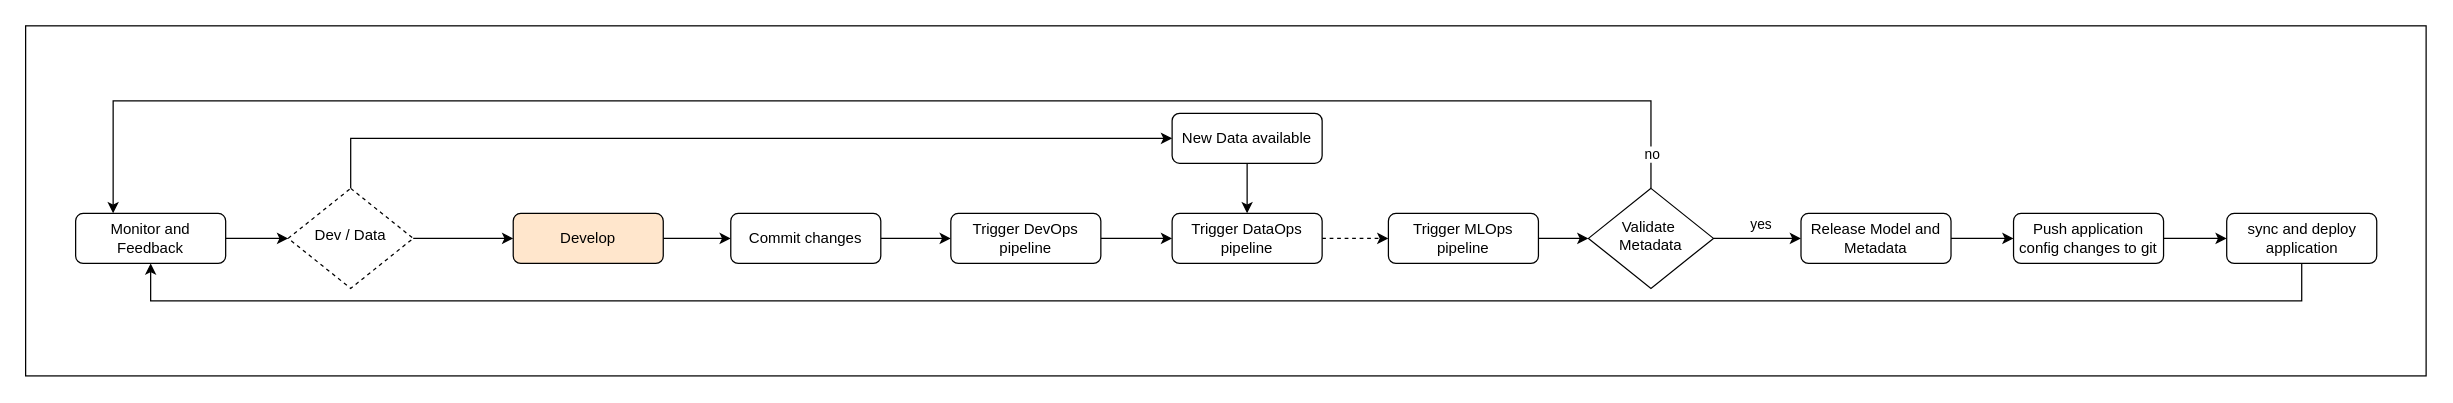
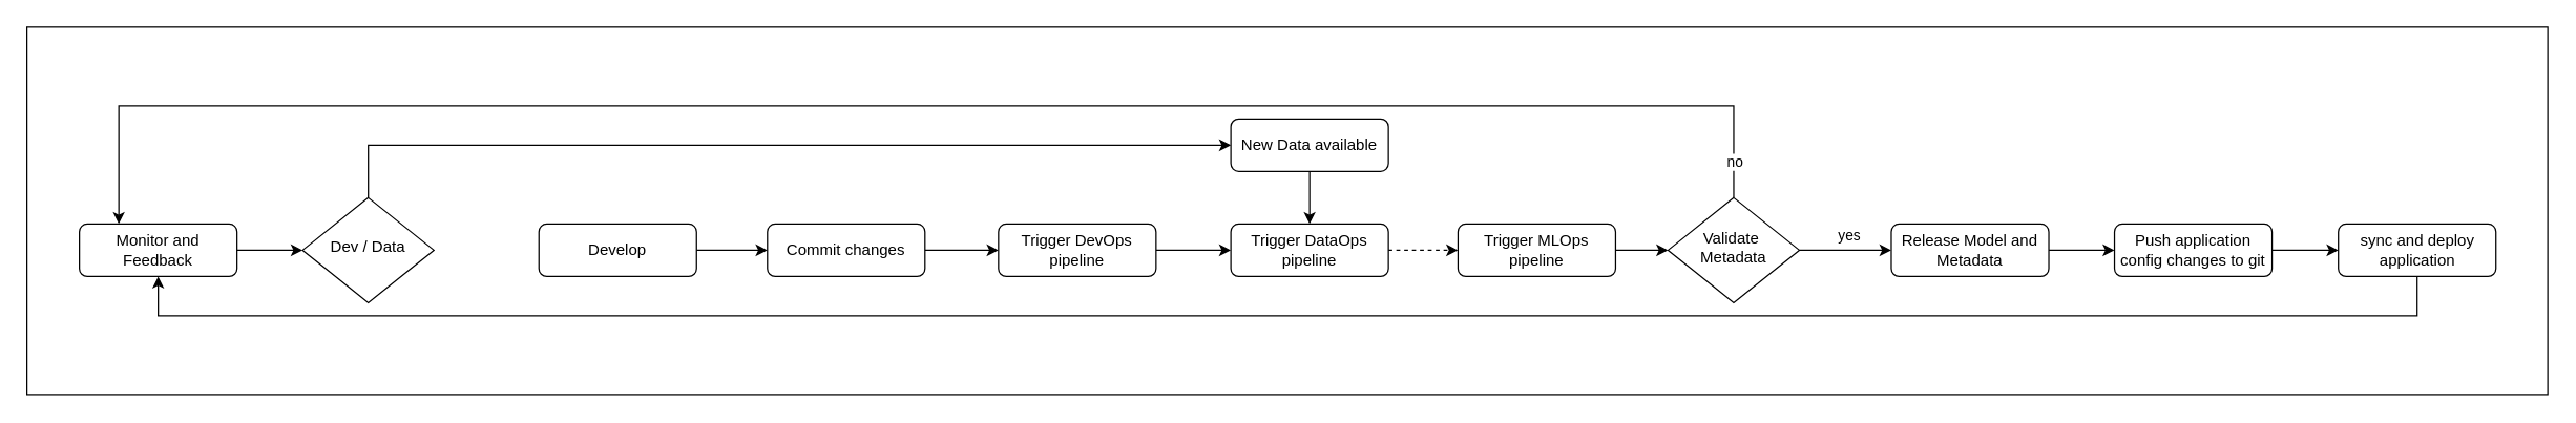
  <mxCell id="0" />
  <mxCell id="1" parent="0" />
  <mxCell id="2" value="" style="rounded=0;whiteSpace=wrap;html=1;" vertex="1" parent="1"><mxGeometry x="20" y="20" width="1920" height="280" as="geometry" /></mxCell>
  <mxCell id="3" style="edgeStyle=orthogonalEdgeStyle;rounded=0;orthogonalLoop=1;jettySize=auto;html=1;exitX=1;exitY=0.5;exitDx=0;exitDy=0;entryX=0;entryY=0.5;entryDx=0;entryDy=0;" edge="1" parent="1" source="4" target="6"><mxGeometry relative="1" as="geometry" /></mxCell>
- <mxCell id="4" value="Develop" style="rounded=1;whiteSpace=wrap;html=1;fontSize=12;glass=0;strokeWidth=1;shadow=0;fillColor=#ffe6cc;" vertex="1" parent="1"><mxGeometry x="410" y="170" width="120" height="40" as="geometry" /></mxCell>
+ <mxCell id="4" value="Develop" style="rounded=1;whiteSpace=wrap;html=1;fontSize=12;glass=0;strokeWidth=1;shadow=0;" vertex="1" parent="1"><mxGeometry x="410" y="170" width="120" height="40" as="geometry" /></mxCell>
  <mxCell id="5" style="edgeStyle=orthogonalEdgeStyle;rounded=0;orthogonalLoop=1;jettySize=auto;html=1;exitX=1;exitY=0.5;exitDx=0;exitDy=0;" edge="1" parent="1" source="6" target="8"><mxGeometry relative="1" as="geometry" /></mxCell>
  <mxCell id="6" value="Commit changes" style="rounded=1;whiteSpace=wrap;html=1;fontSize=12;glass=0;strokeWidth=1;shadow=0;" vertex="1" parent="1"><mxGeometry x="584" y="170" width="120" height="40" as="geometry" /></mxCell>
  <mxCell id="7" style="edgeStyle=orthogonalEdgeStyle;rounded=0;orthogonalLoop=1;jettySize=auto;html=1;exitX=1;exitY=0.5;exitDx=0;exitDy=0;" edge="1" parent="1" source="8" target="10"><mxGeometry relative="1" as="geometry" /></mxCell>
  <mxCell id="8" value="Trigger DevOps pipeline" style="rounded=1;whiteSpace=wrap;html=1;fontSize=12;glass=0;strokeWidth=1;shadow=0;" vertex="1" parent="1"><mxGeometry x="760" y="170" width="120" height="40" as="geometry" /></mxCell>
  <mxCell id="9" style="edgeStyle=orthogonalEdgeStyle;rounded=0;orthogonalLoop=1;jettySize=auto;html=1;exitX=1;exitY=0.5;exitDx=0;exitDy=0;dashed=1;" edge="1" parent="1" source="10" target="16"><mxGeometry relative="1" as="geometry" /></mxCell>
  <mxCell id="10" value="Trigger DataOps pipeline" style="rounded=1;whiteSpace=wrap;html=1;fontSize=12;glass=0;strokeWidth=1;shadow=0;" vertex="1" parent="1"><mxGeometry x="937" y="170" width="120" height="40" as="geometry" /></mxCell>
  <mxCell id="11" style="edgeStyle=orthogonalEdgeStyle;rounded=0;orthogonalLoop=1;jettySize=auto;html=1;exitX=1;exitY=0.5;exitDx=0;exitDy=0;entryX=0;entryY=0.5;entryDx=0;entryDy=0;" edge="1" parent="1" source="12" target="28"><mxGeometry relative="1" as="geometry" /></mxCell>
  <mxCell id="12" value="Monitor and Feedback" style="rounded=1;whiteSpace=wrap;html=1;fontSize=12;glass=0;strokeWidth=1;shadow=0;" vertex="1" parent="1"><mxGeometry x="60" y="170" width="120" height="40" as="geometry" /></mxCell>
  <mxCell id="13" style="edgeStyle=orthogonalEdgeStyle;rounded=0;orthogonalLoop=1;jettySize=auto;html=1;exitX=0.5;exitY=1;exitDx=0;exitDy=0;entryX=0.5;entryY=0;entryDx=0;entryDy=0;" edge="1" parent="1" source="14" target="10"><mxGeometry relative="1" as="geometry" /></mxCell>
  <mxCell id="14" value="New Data available" style="rounded=1;whiteSpace=wrap;html=1;fontSize=12;glass=0;strokeWidth=1;shadow=0;" vertex="1" parent="1"><mxGeometry x="937" y="90" width="120" height="40" as="geometry" /></mxCell>
  <mxCell id="15" style="edgeStyle=orthogonalEdgeStyle;rounded=0;orthogonalLoop=1;jettySize=auto;html=1;exitX=1;exitY=0.5;exitDx=0;exitDy=0;entryX=0;entryY=0.5;entryDx=0;entryDy=0;" edge="1" parent="1" source="16" target="21"><mxGeometry relative="1" as="geometry" /></mxCell>
  <mxCell id="16" value="Trigger MLOps pipeline" style="rounded=1;whiteSpace=wrap;html=1;fontSize=12;glass=0;strokeWidth=1;shadow=0;" vertex="1" parent="1"><mxGeometry x="1110" y="170" width="120" height="40" as="geometry" /></mxCell>
  <mxCell id="17" style="edgeStyle=orthogonalEdgeStyle;rounded=0;orthogonalLoop=1;jettySize=auto;html=1;exitX=1;exitY=0.5;exitDx=0;exitDy=0;entryX=0;entryY=0.5;entryDx=0;entryDy=0;" edge="1" parent="1" source="21" target="23"><mxGeometry relative="1" as="geometry" /></mxCell>
  <mxCell id="18" value="yes" style="edgeLabel;html=1;align=center;verticalAlign=middle;resizable=0;points=[];" vertex="1" connectable="0" parent="17"><mxGeometry x="0.064" y="-3" relative="1" as="geometry"><mxPoint y="-15" as="offset" /></mxGeometry></mxCell>
  <mxCell id="19" style="edgeStyle=orthogonalEdgeStyle;rounded=0;orthogonalLoop=1;jettySize=auto;html=1;exitX=0.5;exitY=0;exitDx=0;exitDy=0;entryX=0.25;entryY=0;entryDx=0;entryDy=0;" edge="1" parent="1" source="21" target="12"><mxGeometry relative="1" as="geometry"><Array as="points"><mxPoint x="1320" y="80" /><mxPoint x="90" y="80" /></Array></mxGeometry></mxCell>
  <mxCell id="20" value="no" style="edgeLabel;html=1;align=center;verticalAlign=middle;resizable=0;points=[];" vertex="1" connectable="0" parent="19"><mxGeometry x="-0.959" relative="1" as="geometry"><mxPoint as="offset" /></mxGeometry></mxCell>
  <mxCell id="21" value="Validate&amp;nbsp;&lt;div&gt;Metadata&lt;/div&gt;" style="rhombus;whiteSpace=wrap;html=1;shadow=0;fontFamily=Helvetica;fontSize=12;align=center;strokeWidth=1;spacing=6;spacingTop=-4;" vertex="1" parent="1"><mxGeometry x="1270" y="150" width="100" height="80" as="geometry" /></mxCell>
  <mxCell id="22" style="edgeStyle=orthogonalEdgeStyle;rounded=0;orthogonalLoop=1;jettySize=auto;html=1;exitX=1;exitY=0.5;exitDx=0;exitDy=0;entryX=0;entryY=0.5;entryDx=0;entryDy=0;" edge="1" parent="1" source="23" target="25"><mxGeometry relative="1" as="geometry" /></mxCell>
  <mxCell id="23" value="Release Model and Metadata" style="rounded=1;whiteSpace=wrap;html=1;fontSize=12;glass=0;strokeWidth=1;shadow=0;" vertex="1" parent="1"><mxGeometry x="1440" y="170" width="120" height="40" as="geometry" /></mxCell>
  <mxCell id="24" style="edgeStyle=orthogonalEdgeStyle;rounded=0;orthogonalLoop=1;jettySize=auto;html=1;exitX=1;exitY=0.5;exitDx=0;exitDy=0;entryX=0;entryY=0.5;entryDx=0;entryDy=0;" edge="1" parent="1" source="25" target="30"><mxGeometry relative="1" as="geometry" /></mxCell>
  <mxCell id="25" value="Push application config changes to git" style="rounded=1;whiteSpace=wrap;html=1;fontSize=12;glass=0;strokeWidth=1;shadow=0;" vertex="1" parent="1"><mxGeometry x="1610" y="170" width="120" height="40" as="geometry" /></mxCell>
- <mxCell id="26" style="edgeStyle=orthogonalEdgeStyle;rounded=0;orthogonalLoop=1;jettySize=auto;html=1;exitX=1;exitY=0.5;exitDx=0;exitDy=0;entryX=0;entryY=0.5;entryDx=0;entryDy=0;" edge="1" parent="1" source="28" target="4"><mxGeometry relative="1" as="geometry" /></mxCell>
  <mxCell id="27" style="edgeStyle=orthogonalEdgeStyle;rounded=0;orthogonalLoop=1;jettySize=auto;html=1;exitX=0.5;exitY=0;exitDx=0;exitDy=0;entryX=0;entryY=0.5;entryDx=0;entryDy=0;" edge="1" parent="1" source="28" target="14"><mxGeometry relative="1" as="geometry" /></mxCell>
- <mxCell id="28" value="Dev / Data" style="rhombus;whiteSpace=wrap;html=1;shadow=0;fontFamily=Helvetica;fontSize=12;align=center;strokeWidth=1;spacing=6;spacingTop=-4;dashed=1;" vertex="1" parent="1"><mxGeometry x="230" y="150" width="100" height="80" as="geometry" /></mxCell>
+ <mxCell id="28" value="Dev / Data" style="rhombus;whiteSpace=wrap;html=1;shadow=0;fontFamily=Helvetica;fontSize=12;align=center;strokeWidth=1;spacing=6;spacingTop=-4;" vertex="1" parent="1"><mxGeometry x="230" y="150" width="100" height="80" as="geometry" /></mxCell>
  <mxCell id="29" style="edgeStyle=orthogonalEdgeStyle;rounded=0;orthogonalLoop=1;jettySize=auto;html=1;exitX=0.5;exitY=1;exitDx=0;exitDy=0;entryX=0.5;entryY=1;entryDx=0;entryDy=0;" edge="1" parent="1" source="30" target="12"><mxGeometry relative="1" as="geometry"><Array as="points"><mxPoint x="1840" y="240" /><mxPoint x="120" y="240" /></Array></mxGeometry></mxCell>
  <mxCell id="30" value="sync and deploy application" style="rounded=1;whiteSpace=wrap;html=1;fontSize=12;glass=0;strokeWidth=1;shadow=0;" vertex="1" parent="1"><mxGeometry x="1780.5" y="170" width="120" height="40" as="geometry" /></mxCell>
